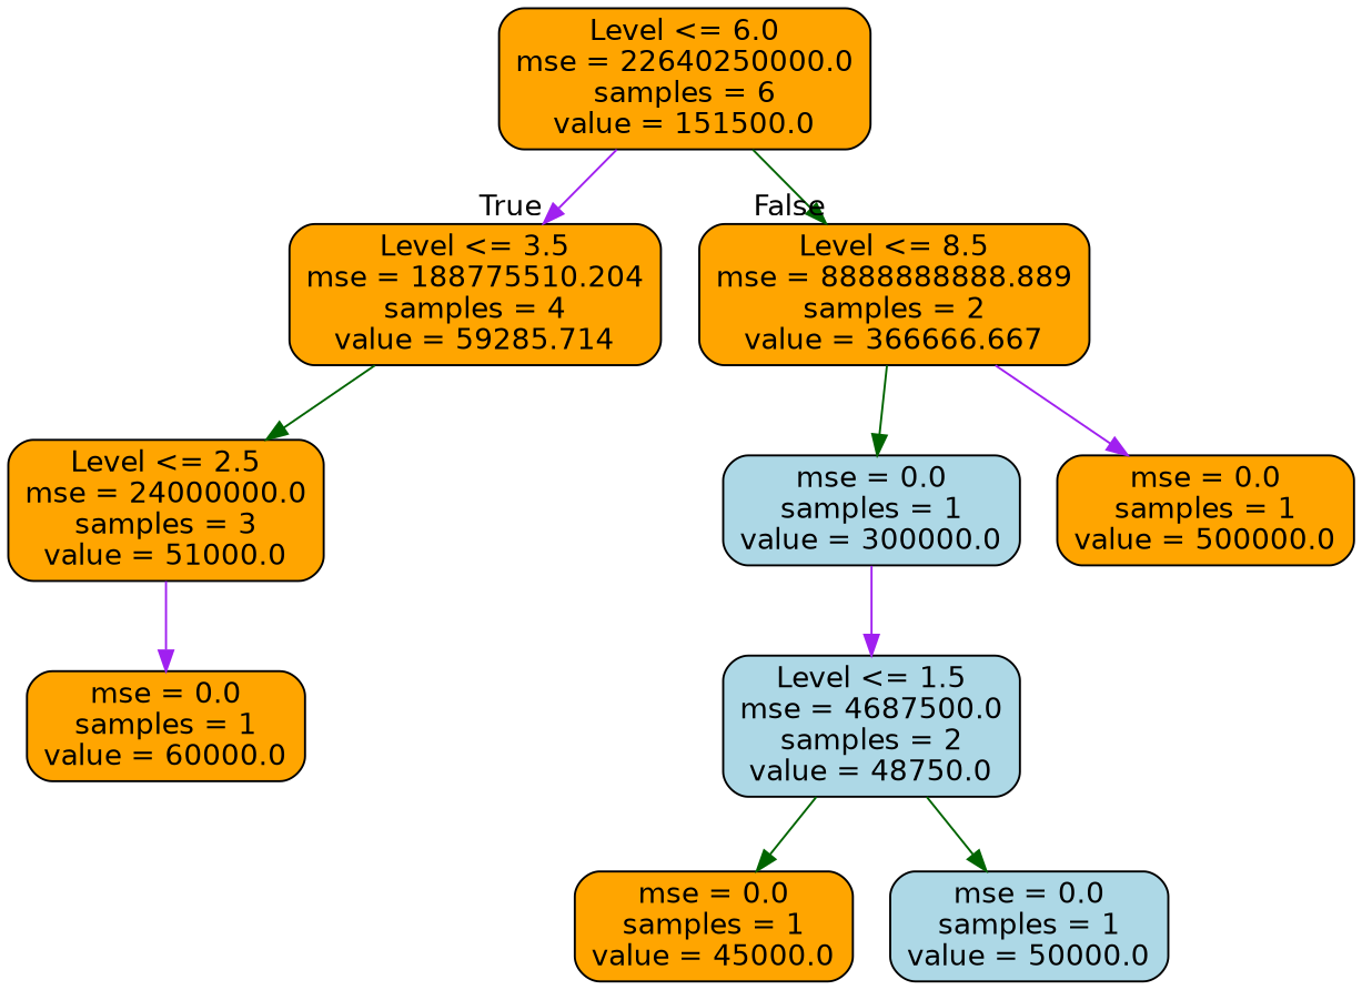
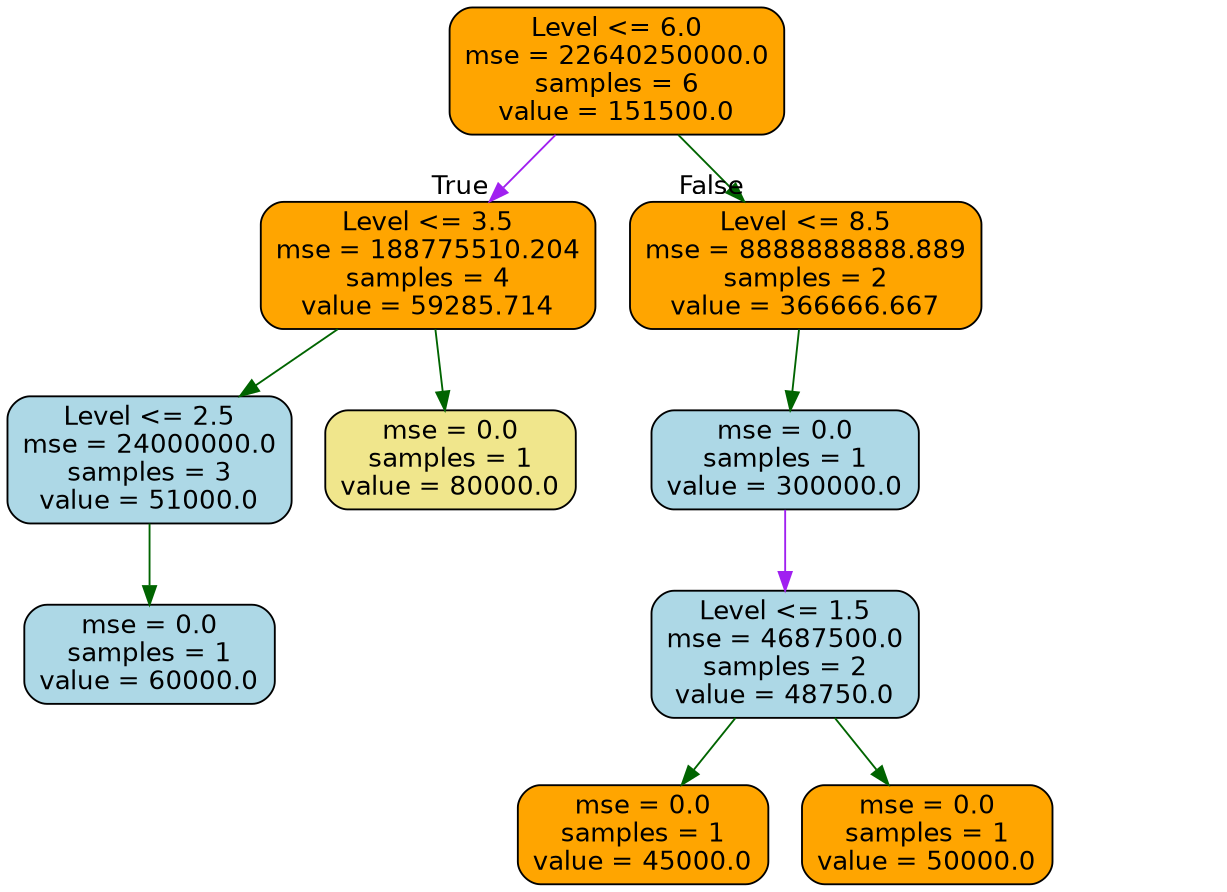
  digraph {
    node [color=black fillcolor=orange fontname=helvetica shape=box style="rounded,filled"]
    edge [color=darkgreen fontname=helvetica]
    n1 [label="Level <= 6.0\nmse = 22640250000.0\nsamples = 6\nvalue = 151500.0"]
    n2 [label="Level <= 3.5\nmse = 188775510.204\nsamples = 4\nvalue = 59285.714"]
    n3 [label="Level <= 8.5\nmse = 8888888888.889\nsamples = 2\nvalue = 366666.667"]
-   n4 [label="Level <= 2.5\nmse = 24000000.0\nsamples = 3\nvalue = 51000.0"]
+   n4 [fillcolor=lightblue label="Level <= 2.5\nmse = 24000000.0\nsamples = 3\nvalue = 51000.0"]
+   n5 [fillcolor=khaki label="mse = 0.0\nsamples = 1\nvalue = 80000.0"]
    n6 [fillcolor=lightblue label="mse = 0.0\nsamples = 1\nvalue = 300000.0"]
-   n7 [label="mse = 0.0\nsamples = 1\nvalue = 500000.0"]
-   n8 [label="mse = 0.0\nsamples = 1\nvalue = 60000.0"]
+   n8 [fillcolor=lightblue label="mse = 0.0\nsamples = 1\nvalue = 60000.0"]
    n9 [fillcolor=lightblue label="Level <= 1.5\nmse = 4687500.0\nsamples = 2\nvalue = 48750.0"]
    n10 [label="mse = 0.0\nsamples = 1\nvalue = 45000.0"]
-   n11 [fillcolor=lightblue label="mse = 0.0\nsamples = 1\nvalue = 50000.0"]
+   n11 [label="mse = 0.0\nsamples = 1\nvalue = 50000.0"]
    n1 -> n2 [color=purple headlabel=True labelangle=45 labeldistance=2.5]
    n1 -> n3 [headlabel=False labelangle=-45 labeldistance=2.5]
    n2 -> n4
+   n2 -> n5
    n3 -> n6
-   n3 -> n7 [color=purple]
-   n4 -> n8 [color=purple]
+   n4 -> n8
    n6 -> n9 [color=purple]
    n9 -> n10
    n9 -> n11
  }
